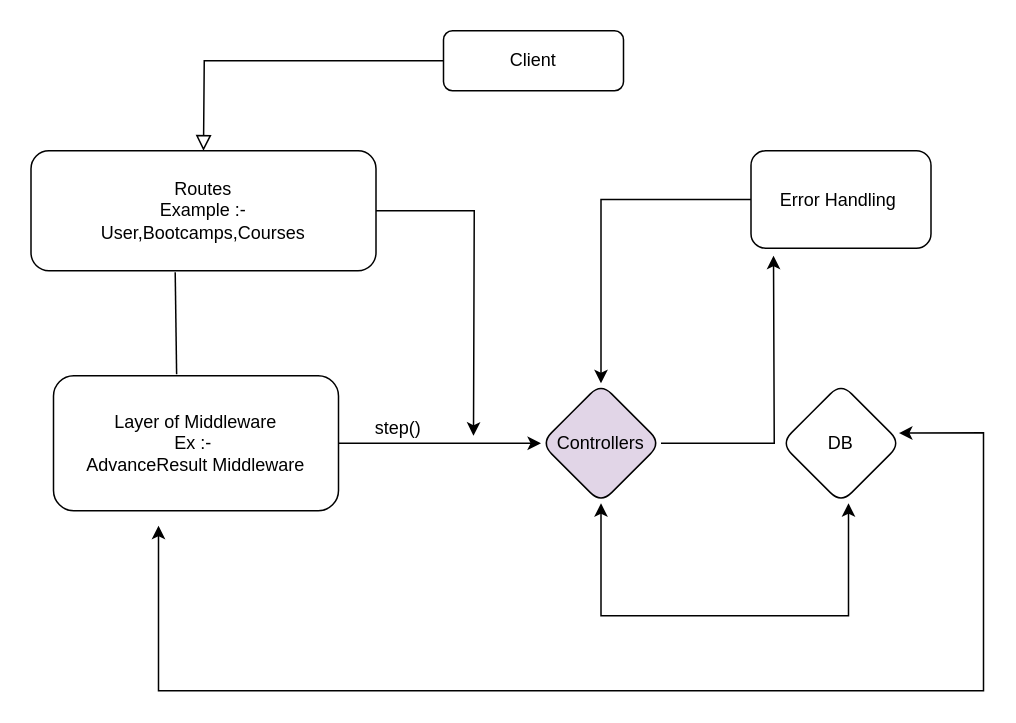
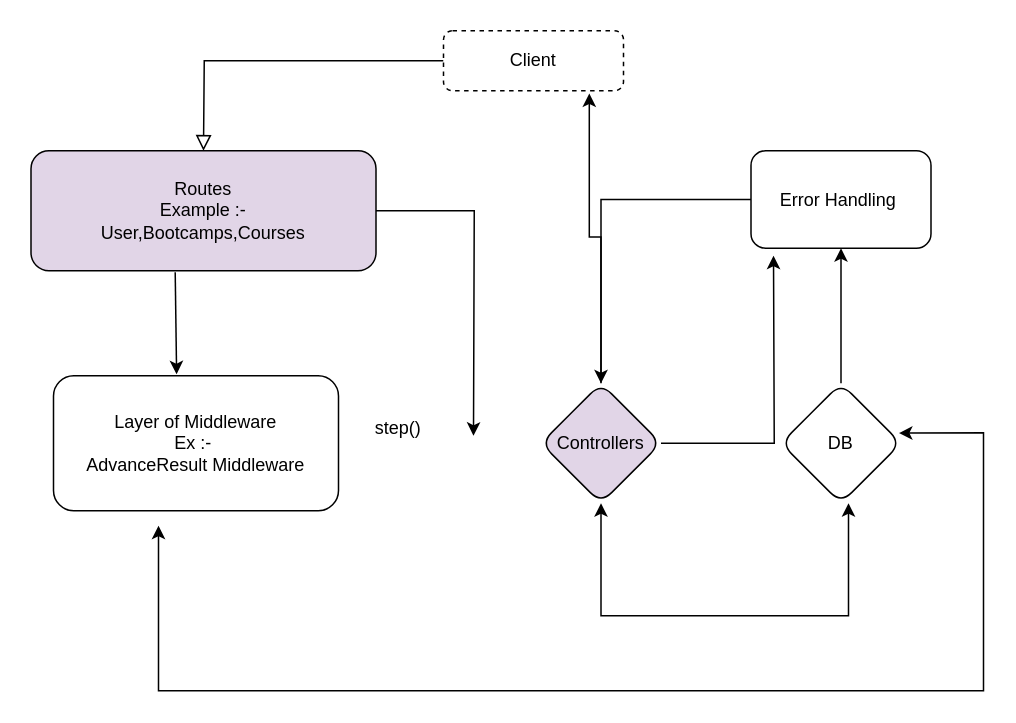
  <mxCell id="0" />
  <mxCell id="1" parent="0" />
  <mxCell id="2" value="" style="rounded=0;html=1;jettySize=auto;orthogonalLoop=1;fontSize=11;endArrow=block;endFill=0;endSize=8;strokeWidth=1;shadow=0;labelBackgroundColor=none;edgeStyle=orthogonalEdgeStyle;" parent="1" source="3" edge="1"><mxGeometry relative="1" as="geometry"><mxPoint x="135" y="100" as="targetPoint" /></mxGeometry></mxCell>
- <mxCell id="3" value="Client" style="rounded=1;whiteSpace=wrap;html=1;fontSize=12;glass=0;strokeWidth=1;shadow=0;" parent="1" vertex="1"><mxGeometry x="295" y="20" width="120" height="40" as="geometry" /></mxCell>
+ <mxCell id="3" value="Client" style="rounded=1;whiteSpace=wrap;html=1;fontSize=12;glass=0;strokeWidth=1;shadow=0;dashed=1;" parent="1" vertex="1"><mxGeometry x="295" y="20" width="120" height="40" as="geometry" /></mxCell>
  <mxCell id="4" style="edgeStyle=orthogonalEdgeStyle;rounded=0;orthogonalLoop=1;jettySize=auto;html=1;" edge="1" parent="1" source="5"><mxGeometry relative="1" as="geometry"><mxPoint x="315" y="290" as="targetPoint" /></mxGeometry></mxCell>
- <mxCell id="5" value="Routes&lt;br&gt;Example :-&lt;br&gt;User,Bootcamps,Courses" style="rounded=1;whiteSpace=wrap;html=1;fontSize=12;glass=0;strokeWidth=1;shadow=0;" parent="1" vertex="1"><mxGeometry x="20" y="100" width="230" height="80" as="geometry" /></mxCell>
- <mxCell id="6" value="" style="edgeStyle=orthogonalEdgeStyle;rounded=0;orthogonalLoop=1;jettySize=auto;html=1;" edge="1" parent="1" source="7" target="11"><mxGeometry relative="1" as="geometry" /></mxCell>
+ <mxCell id="5" value="Routes&lt;br&gt;Example :-&lt;br&gt;User,Bootcamps,Courses" style="rounded=1;whiteSpace=wrap;html=1;fontSize=12;glass=0;strokeWidth=1;shadow=0;fillColor=#e1d5e7;" parent="1" vertex="1"><mxGeometry x="20" y="100" width="230" height="80" as="geometry" /></mxCell>
  <mxCell id="7" value="Layer of Middleware&lt;br&gt;Ex :-&amp;nbsp;&lt;br&gt;AdvanceResult Middleware" style="rounded=1;whiteSpace=wrap;html=1;" vertex="1" parent="1"><mxGeometry x="35" y="250" width="190" height="90" as="geometry" /></mxCell>
- <mxCell id="8" value="" style="endArrow=none;html=1;rounded=0;entryX=0.432;entryY=-0.011;entryDx=0;entryDy=0;entryPerimeter=0;exitX=0.418;exitY=1.013;exitDx=0;exitDy=0;exitPerimeter=0;" edge="1" parent="1" source="5" target="7"><mxGeometry width="50" height="50" relative="1" as="geometry"><mxPoint x="115" y="200" as="sourcePoint" /><mxPoint x="165" y="190" as="targetPoint" /></mxGeometry></mxCell>
+ <mxCell id="8" value="" style="endArrow=classic;html=1;rounded=0;entryX=0.432;entryY=-0.011;entryDx=0;entryDy=0;entryPerimeter=0;exitX=0.418;exitY=1.013;exitDx=0;exitDy=0;exitPerimeter=0;" edge="1" parent="1" source="5" target="7"><mxGeometry width="50" height="50" relative="1" as="geometry"><mxPoint x="115" y="200" as="sourcePoint" /><mxPoint x="165" y="190" as="targetPoint" /></mxGeometry></mxCell>
+ <mxCell id="9" style="edgeStyle=orthogonalEdgeStyle;rounded=0;orthogonalLoop=1;jettySize=auto;html=1;entryX=0.81;entryY=1.045;entryDx=0;entryDy=0;entryPerimeter=0;" edge="1" parent="1" source="11" target="3"><mxGeometry relative="1" as="geometry" /></mxCell>
  <mxCell id="10" style="edgeStyle=orthogonalEdgeStyle;rounded=0;orthogonalLoop=1;jettySize=auto;html=1;" edge="1" parent="1" source="11"><mxGeometry relative="1" as="geometry"><mxPoint x="515" y="170" as="targetPoint" /></mxGeometry></mxCell>
  <mxCell id="11" value="Controllers" style="rhombus;whiteSpace=wrap;html=1;rounded=1;fillColor=#e1d5e7;" vertex="1" parent="1"><mxGeometry x="360" y="255" width="80" height="80" as="geometry" /></mxCell>
+ <mxCell id="12" value="" style="edgeStyle=orthogonalEdgeStyle;rounded=0;orthogonalLoop=1;jettySize=auto;html=1;" edge="1" parent="1" source="13" target="15"><mxGeometry relative="1" as="geometry" /></mxCell>
  <mxCell id="13" value="DB" style="rhombus;whiteSpace=wrap;html=1;rounded=1;" vertex="1" parent="1"><mxGeometry x="520" y="255" width="80" height="80" as="geometry" /></mxCell>
  <mxCell id="14" style="edgeStyle=orthogonalEdgeStyle;rounded=0;orthogonalLoop=1;jettySize=auto;html=1;" edge="1" parent="1" source="15" target="11"><mxGeometry relative="1" as="geometry" /></mxCell>
  <mxCell id="15" value="Error Handling&amp;nbsp;" style="whiteSpace=wrap;html=1;rounded=1;" vertex="1" parent="1"><mxGeometry x="500" y="100" width="120" height="65" as="geometry" /></mxCell>
  <mxCell id="16" value="" style="endArrow=classic;startArrow=classic;html=1;rounded=0;entryX=0.983;entryY=0.415;entryDx=0;entryDy=0;entryPerimeter=0;" edge="1" parent="1" target="13"><mxGeometry width="100" height="100" relative="1" as="geometry"><mxPoint x="105" y="350" as="sourcePoint" /><mxPoint x="655" y="290" as="targetPoint" /><Array as="points"><mxPoint x="105" y="460" /><mxPoint x="655" y="460" /><mxPoint x="655" y="288" /></Array></mxGeometry></mxCell>
  <mxCell id="17" value="" style="endArrow=classic;startArrow=classic;html=1;rounded=0;exitX=0.5;exitY=1;exitDx=0;exitDy=0;" edge="1" parent="1" source="11"><mxGeometry width="100" height="100" relative="1" as="geometry"><mxPoint x="385" y="400" as="sourcePoint" /><mxPoint x="565" y="335" as="targetPoint" /><Array as="points"><mxPoint x="400" y="410" /><mxPoint x="565" y="410" /></Array></mxGeometry></mxCell>
  <mxCell id="18" value="step()" style="text;html=1;strokeColor=none;fillColor=none;align=center;verticalAlign=middle;whiteSpace=wrap;rounded=0;" vertex="1" parent="1"><mxGeometry x="235" y="270" width="60" height="30" as="geometry" /></mxCell>
